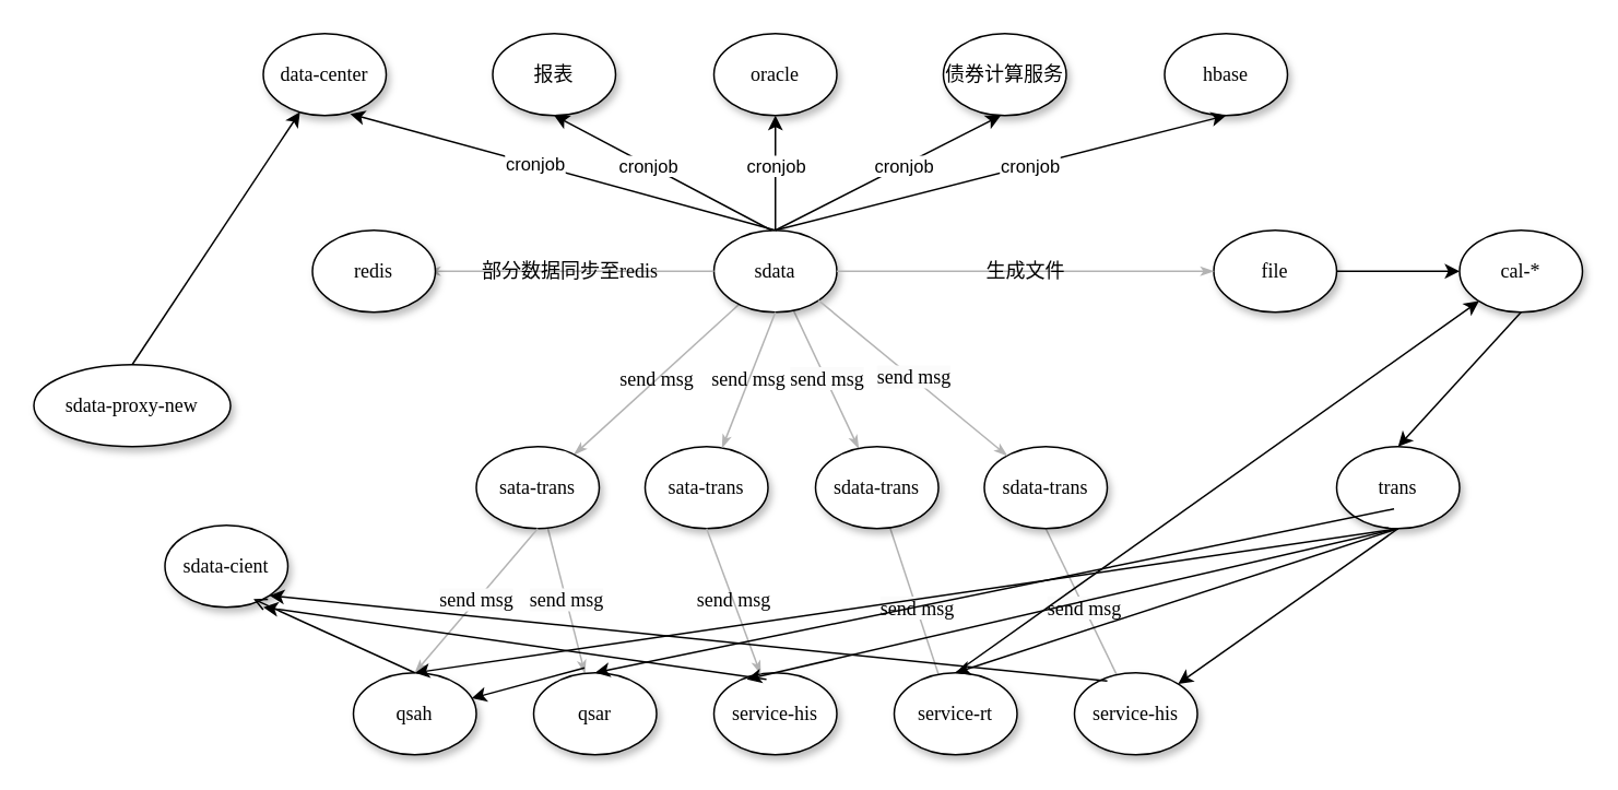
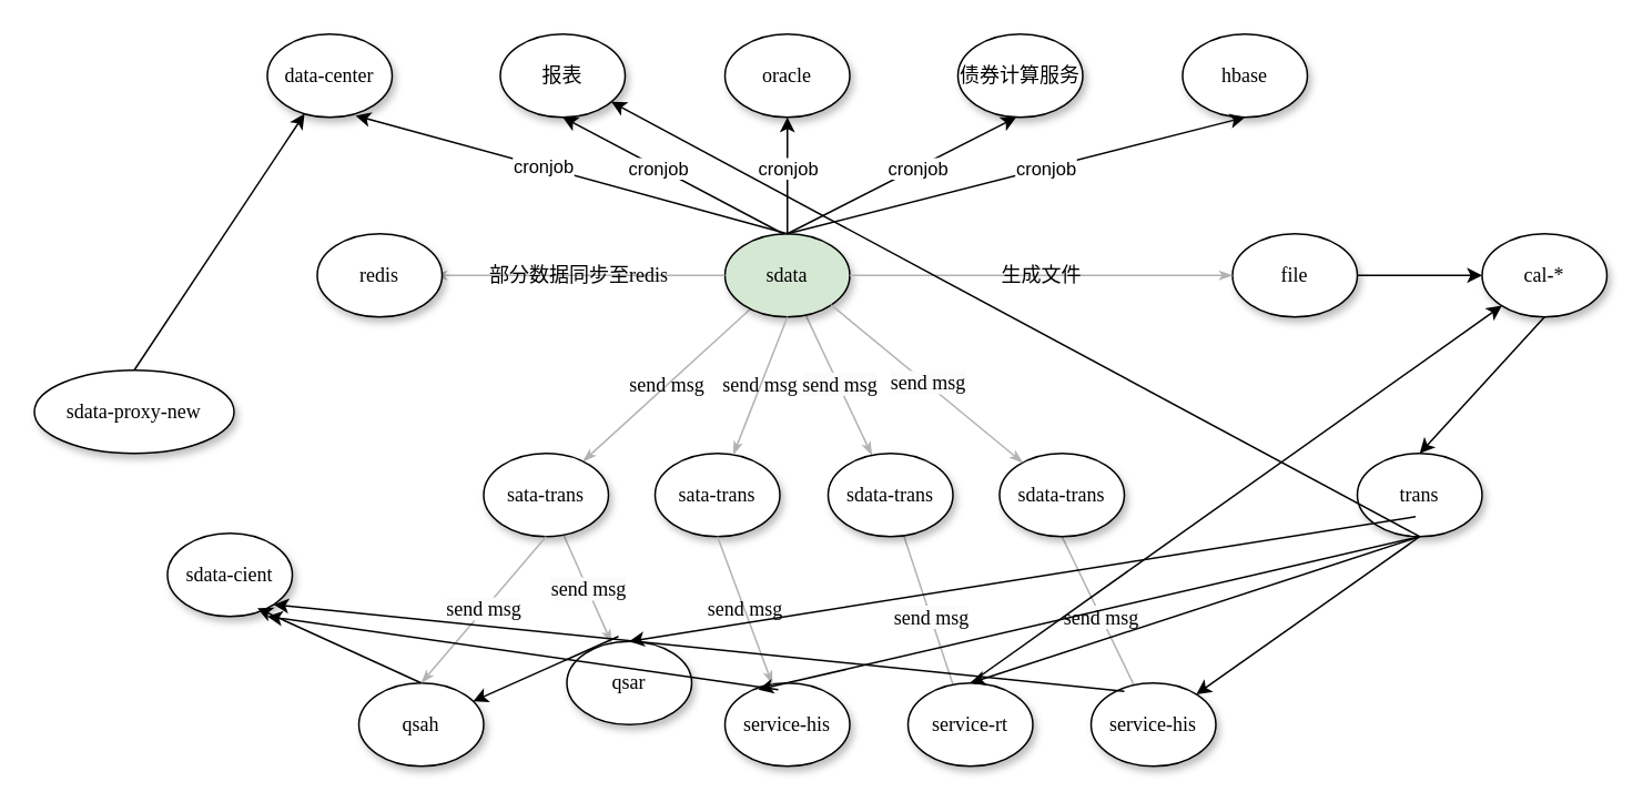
  <mxCell id="0" />
  <mxCell id="1" parent="0" />
  <mxCell id="2" value="send msg" style="edgeStyle=none;rounded=1;html=1;labelBackgroundColor=none;startArrow=none;startFill=0;startSize=5;endArrow=classicThin;endFill=1;endSize=5;jettySize=auto;orthogonalLoop=1;strokeColor=#B3B3B3;strokeWidth=1;fontFamily=Verdana;fontSize=12" parent="1" source="4" target="8" edge="1"><mxGeometry relative="1" as="geometry" /></mxCell>
  <mxCell id="3" value="&lt;meta charset=&quot;utf-8&quot;&gt;&lt;span style=&quot;color: rgb(0, 0, 0); font-family: Verdana; font-size: 12px; font-style: normal; font-variant-ligatures: normal; font-variant-caps: normal; font-weight: 400; letter-spacing: normal; orphans: 2; text-align: center; text-indent: 0px; text-transform: none; widows: 2; word-spacing: 0px; -webkit-text-stroke-width: 0px; white-space: nowrap; background-color: rgb(251, 251, 251); text-decoration-thickness: initial; text-decoration-style: initial; text-decoration-color: initial; display: inline !important; float: none;&quot;&gt;send msg&lt;/span&gt;" style="edgeStyle=none;rounded=1;html=1;labelBackgroundColor=none;startArrow=none;startFill=0;startSize=5;endArrow=classicThin;endFill=1;endSize=5;jettySize=auto;orthogonalLoop=1;strokeColor=#B3B3B3;strokeWidth=1;fontFamily=Verdana;fontSize=12" parent="1" source="4" target="6" edge="1"><mxGeometry relative="1" as="geometry" /></mxCell>
- <mxCell id="4" value="sdata" style="ellipse;whiteSpace=wrap;html=1;rounded=0;shadow=1;comic=0;labelBackgroundColor=none;strokeWidth=1;fontFamily=Verdana;fontSize=12;align=center;" parent="1" vertex="1"><mxGeometry x="435" y="140" width="75" height="50" as="geometry" /></mxCell>
+ <mxCell id="4" value="sdata" style="ellipse;whiteSpace=wrap;html=1;rounded=0;shadow=1;comic=0;labelBackgroundColor=none;strokeWidth=1;fontFamily=Verdana;fontSize=12;align=center;fillColor=#d5e8d4;" parent="1" vertex="1"><mxGeometry x="435" y="140" width="75" height="50" as="geometry" /></mxCell>
  <mxCell id="5" value="&lt;meta charset=&quot;utf-8&quot;&gt;&lt;span style=&quot;color: rgb(0, 0, 0); font-family: Verdana; font-size: 12px; font-style: normal; font-variant-ligatures: normal; font-variant-caps: normal; font-weight: 400; letter-spacing: normal; orphans: 2; text-align: center; text-indent: 0px; text-transform: none; widows: 2; word-spacing: 0px; -webkit-text-stroke-width: 0px; white-space: nowrap; background-color: rgb(251, 251, 251); text-decoration-thickness: initial; text-decoration-style: initial; text-decoration-color: initial; display: inline !important; float: none;&quot;&gt;send msg&lt;/span&gt;" style="edgeStyle=none;rounded=1;html=1;labelBackgroundColor=none;startArrow=none;startFill=0;startSize=5;endArrow=classicThin;endFill=1;endSize=5;jettySize=auto;orthogonalLoop=1;strokeColor=#B3B3B3;strokeWidth=1;fontFamily=Verdana;fontSize=12;entryX=0.4;entryY=0.2;entryDx=0;entryDy=0;entryPerimeter=0;" parent="1" source="6" target="16" edge="1"><mxGeometry relative="1" as="geometry" /></mxCell>
  <mxCell id="6" value="sdata-trans" style="ellipse;whiteSpace=wrap;html=1;rounded=0;shadow=1;comic=0;labelBackgroundColor=none;strokeWidth=1;fontFamily=Verdana;fontSize=12;align=center;" parent="1" vertex="1"><mxGeometry x="497" y="272" width="75" height="50" as="geometry" /></mxCell>
  <mxCell id="7" value="&lt;meta charset=&quot;utf-8&quot;&gt;&lt;span style=&quot;color: rgb(0, 0, 0); font-family: Verdana; font-size: 12px; font-style: normal; font-variant-ligatures: normal; font-variant-caps: normal; font-weight: 400; letter-spacing: normal; orphans: 2; text-align: center; text-indent: 0px; text-transform: none; widows: 2; word-spacing: 0px; -webkit-text-stroke-width: 0px; white-space: nowrap; background-color: rgb(251, 251, 251); text-decoration-thickness: initial; text-decoration-style: initial; text-decoration-color: initial; display: inline !important; float: none;&quot;&gt;send msg&lt;/span&gt;" style="edgeStyle=none;rounded=1;html=1;labelBackgroundColor=none;startArrow=none;startFill=0;startSize=5;endArrow=classicThin;endFill=1;endSize=5;jettySize=auto;orthogonalLoop=1;strokeColor=#B3B3B3;strokeWidth=1;fontFamily=Verdana;fontSize=12" parent="1" source="8" target="15" edge="1"><mxGeometry relative="1" as="geometry" /></mxCell>
  <mxCell id="8" value="sata-trans" style="ellipse;whiteSpace=wrap;html=1;rounded=0;shadow=1;comic=0;labelBackgroundColor=none;strokeWidth=1;fontFamily=Verdana;fontSize=12;align=center;" parent="1" vertex="1"><mxGeometry x="290" y="272" width="75" height="50" as="geometry" /></mxCell>
  <mxCell id="9" value="service-his" style="ellipse;whiteSpace=wrap;html=1;rounded=0;shadow=1;comic=0;labelBackgroundColor=none;strokeWidth=1;fontFamily=Verdana;fontSize=12;align=center;" parent="1" vertex="1"><mxGeometry x="435" y="410" width="75" height="50" as="geometry" /></mxCell>
  <mxCell id="10" value="data-center" style="ellipse;whiteSpace=wrap;html=1;rounded=0;shadow=1;comic=0;labelBackgroundColor=none;strokeWidth=1;fontFamily=Verdana;fontSize=12;align=center;" vertex="1" parent="1"><mxGeometry x="160" y="20" width="75" height="50" as="geometry" /></mxCell>
  <mxCell id="11" value="报表" style="ellipse;whiteSpace=wrap;html=1;rounded=0;shadow=1;comic=0;labelBackgroundColor=none;strokeWidth=1;fontFamily=Verdana;fontSize=12;align=center;" vertex="1" parent="1"><mxGeometry x="300" y="20" width="75" height="50" as="geometry" /></mxCell>
  <mxCell id="12" value="oracle" style="ellipse;whiteSpace=wrap;html=1;rounded=0;shadow=1;comic=0;labelBackgroundColor=none;strokeWidth=1;fontFamily=Verdana;fontSize=12;align=center;" vertex="1" parent="1"><mxGeometry x="435" y="20" width="75" height="50" as="geometry" /></mxCell>
  <mxCell id="13" value="债券计算服务" style="ellipse;whiteSpace=wrap;html=1;rounded=0;shadow=1;comic=0;labelBackgroundColor=none;strokeWidth=1;fontFamily=Verdana;fontSize=12;align=center;" vertex="1" parent="1"><mxGeometry x="575" y="20" width="75" height="50" as="geometry" /></mxCell>
  <mxCell id="14" value="hbase" style="ellipse;whiteSpace=wrap;html=1;rounded=0;shadow=1;comic=0;labelBackgroundColor=none;strokeWidth=1;fontFamily=Verdana;fontSize=12;align=center;" vertex="1" parent="1"><mxGeometry x="710" y="20" width="75" height="50" as="geometry" /></mxCell>
- <mxCell id="15" value="qsar" style="ellipse;whiteSpace=wrap;html=1;rounded=0;shadow=1;comic=0;labelBackgroundColor=none;strokeWidth=1;fontFamily=Verdana;fontSize=12;align=center;" vertex="1" parent="1"><mxGeometry x="325" y="410" width="75" height="50" as="geometry" /></mxCell>
+ <mxCell id="15" value="qsar" style="ellipse;whiteSpace=wrap;html=1;rounded=0;shadow=1;comic=0;labelBackgroundColor=none;strokeWidth=1;fontFamily=Verdana;fontSize=12;align=center;" vertex="1" parent="1"><mxGeometry x="340" y="385" width="75" height="50" as="geometry" /></mxCell>
  <mxCell id="16" value="service-rt" style="ellipse;whiteSpace=wrap;html=1;rounded=0;shadow=1;comic=0;labelBackgroundColor=none;strokeWidth=1;fontFamily=Verdana;fontSize=12;align=center;" vertex="1" parent="1"><mxGeometry x="545" y="410" width="75" height="50" as="geometry" /></mxCell>
  <mxCell id="17" value="sata-trans" style="ellipse;whiteSpace=wrap;html=1;rounded=0;shadow=1;comic=0;labelBackgroundColor=none;strokeWidth=1;fontFamily=Verdana;fontSize=12;align=center;" vertex="1" parent="1"><mxGeometry x="393" y="272" width="75" height="50" as="geometry" /></mxCell>
  <mxCell id="18" value="send msg" style="edgeStyle=none;rounded=1;html=1;labelBackgroundColor=none;startArrow=none;startFill=0;startSize=5;endArrow=classicThin;endFill=1;endSize=5;jettySize=auto;orthogonalLoop=1;strokeColor=#B3B3B3;strokeWidth=1;fontFamily=Verdana;fontSize=12;exitX=0.5;exitY=1;exitDx=0;exitDy=0;" edge="1" parent="1" source="4" target="17"><mxGeometry relative="1" as="geometry"><mxPoint x="418" y="197" as="sourcePoint" /><mxPoint x="354" y="283" as="targetPoint" /></mxGeometry></mxCell>
  <mxCell id="19" value="send msg" style="edgeStyle=none;rounded=1;html=1;labelBackgroundColor=none;startArrow=none;startFill=0;startSize=5;endArrow=classicThin;endFill=1;endSize=5;jettySize=auto;orthogonalLoop=1;strokeColor=#B3B3B3;strokeWidth=1;fontFamily=Verdana;fontSize=12;exitX=0.5;exitY=1;exitDx=0;exitDy=0;" edge="1" parent="1" source="17" target="9"><mxGeometry relative="1" as="geometry"><mxPoint x="464" y="330" as="sourcePoint" /><mxPoint x="400" y="416" as="targetPoint" /></mxGeometry></mxCell>
  <mxCell id="20" value="&lt;meta charset=&quot;utf-8&quot;&gt;&lt;span style=&quot;color: rgb(0, 0, 0); font-family: Verdana; font-size: 12px; font-style: normal; font-variant-ligatures: normal; font-variant-caps: normal; font-weight: 400; letter-spacing: normal; orphans: 2; text-align: center; text-indent: 0px; text-transform: none; widows: 2; word-spacing: 0px; -webkit-text-stroke-width: 0px; white-space: nowrap; background-color: rgb(251, 251, 251); text-decoration-thickness: initial; text-decoration-style: initial; text-decoration-color: initial; display: inline !important; float: none;&quot;&gt;send msg&lt;/span&gt;" style="edgeStyle=none;rounded=1;html=1;labelBackgroundColor=none;startArrow=none;startFill=0;startSize=5;endArrow=classicThin;endFill=1;endSize=5;jettySize=auto;orthogonalLoop=1;strokeColor=#B3B3B3;strokeWidth=1;fontFamily=Verdana;fontSize=12;entryX=0.4;entryY=0.2;entryDx=0;entryDy=0;entryPerimeter=0;exitX=0.5;exitY=1;exitDx=0;exitDy=0;" edge="1" parent="1" target="21" source="22"><mxGeometry relative="1" as="geometry"><mxPoint x="643" y="322" as="sourcePoint" /></mxGeometry></mxCell>
  <mxCell id="21" value="service-his" style="ellipse;whiteSpace=wrap;html=1;rounded=0;shadow=1;comic=0;labelBackgroundColor=none;strokeWidth=1;fontFamily=Verdana;fontSize=12;align=center;" vertex="1" parent="1"><mxGeometry x="655" y="410" width="75" height="50" as="geometry" /></mxCell>
  <mxCell id="22" value="sdata-trans" style="ellipse;whiteSpace=wrap;html=1;rounded=0;shadow=1;comic=0;labelBackgroundColor=none;strokeWidth=1;fontFamily=Verdana;fontSize=12;align=center;" vertex="1" parent="1"><mxGeometry x="600" y="272" width="75" height="50" as="geometry" /></mxCell>
  <mxCell id="23" value="&lt;meta charset=&quot;utf-8&quot;&gt;&lt;span style=&quot;color: rgb(0, 0, 0); font-family: Verdana; font-size: 12px; font-style: normal; font-variant-ligatures: normal; font-variant-caps: normal; font-weight: 400; letter-spacing: normal; orphans: 2; text-align: center; text-indent: 0px; text-transform: none; widows: 2; word-spacing: 0px; -webkit-text-stroke-width: 0px; white-space: nowrap; background-color: rgb(251, 251, 251); text-decoration-thickness: initial; text-decoration-style: initial; text-decoration-color: initial; display: inline !important; float: none;&quot;&gt;send msg&lt;/span&gt;" style="edgeStyle=none;rounded=1;html=1;labelBackgroundColor=none;startArrow=none;startFill=0;startSize=5;endArrow=classicThin;endFill=1;endSize=5;jettySize=auto;orthogonalLoop=1;strokeColor=#B3B3B3;strokeWidth=1;fontFamily=Verdana;fontSize=12;exitX=1;exitY=1;exitDx=0;exitDy=0;" edge="1" parent="1" source="4" target="22"><mxGeometry relative="1" as="geometry"><mxPoint x="550" y="190" as="sourcePoint" /><mxPoint x="511" y="282" as="targetPoint" /></mxGeometry></mxCell>
  <mxCell id="24" value="qsah" style="ellipse;whiteSpace=wrap;html=1;rounded=0;shadow=1;comic=0;labelBackgroundColor=none;strokeWidth=1;fontFamily=Verdana;fontSize=12;align=center;" vertex="1" parent="1"><mxGeometry x="215" y="410" width="75" height="50" as="geometry" /></mxCell>
  <mxCell id="25" value="&lt;meta charset=&quot;utf-8&quot;&gt;&lt;span style=&quot;color: rgb(0, 0, 0); font-family: Verdana; font-size: 12px; font-style: normal; font-variant-ligatures: normal; font-variant-caps: normal; font-weight: 400; letter-spacing: normal; orphans: 2; text-align: center; text-indent: 0px; text-transform: none; widows: 2; word-spacing: 0px; -webkit-text-stroke-width: 0px; white-space: nowrap; background-color: rgb(251, 251, 251); text-decoration-thickness: initial; text-decoration-style: initial; text-decoration-color: initial; display: inline !important; float: none;&quot;&gt;send msg&lt;/span&gt;" style="edgeStyle=none;rounded=1;html=1;labelBackgroundColor=none;startArrow=none;startFill=0;startSize=5;endArrow=classicThin;endFill=1;endSize=5;jettySize=auto;orthogonalLoop=1;strokeColor=#B3B3B3;strokeWidth=1;fontFamily=Verdana;fontSize=12;entryX=0.5;entryY=0;entryDx=0;entryDy=0;exitX=0.5;exitY=1;exitDx=0;exitDy=0;" edge="1" parent="1" source="8" target="24"><mxGeometry relative="1" as="geometry"><mxPoint x="345" y="330" as="sourcePoint" /><mxPoint x="380" y="450" as="targetPoint" /></mxGeometry></mxCell>
  <mxCell id="26" value="" style="endArrow=classic;html=1;rounded=0;exitX=0.5;exitY=0;exitDx=0;exitDy=0;entryX=0.707;entryY=0.98;entryDx=0;entryDy=0;entryPerimeter=0;" edge="1" parent="1" source="4" target="10"><mxGeometry width="50" height="50" relative="1" as="geometry"><mxPoint x="325" y="180" as="sourcePoint" /><mxPoint x="375" y="130" as="targetPoint" /></mxGeometry></mxCell>
  <mxCell id="27" value="cronjob" style="edgeLabel;html=1;align=center;verticalAlign=middle;resizable=0;points=[];" vertex="1" connectable="0" parent="26"><mxGeometry x="0.129" relative="1" as="geometry"><mxPoint as="offset" /></mxGeometry></mxCell>
  <mxCell id="28" value="" style="endArrow=classic;html=1;rounded=0;entryX=0.5;entryY=1;entryDx=0;entryDy=0;" edge="1" parent="1" target="11"><mxGeometry width="50" height="50" relative="1" as="geometry"><mxPoint x="470" y="140" as="sourcePoint" /><mxPoint x="223" y="79" as="targetPoint" /></mxGeometry></mxCell>
  <mxCell id="29" value="cronjob" style="edgeLabel;html=1;align=center;verticalAlign=middle;resizable=0;points=[];" vertex="1" connectable="0" parent="28"><mxGeometry x="0.129" relative="1" as="geometry"><mxPoint as="offset" /></mxGeometry></mxCell>
  <mxCell id="30" value="" style="endArrow=classic;html=1;rounded=0;entryX=0.5;entryY=1;entryDx=0;entryDy=0;exitX=0.5;exitY=0;exitDx=0;exitDy=0;" edge="1" parent="1" source="4" target="12"><mxGeometry width="50" height="50" relative="1" as="geometry"><mxPoint x="470" y="130" as="sourcePoint" /><mxPoint x="348" y="80" as="targetPoint" /></mxGeometry></mxCell>
  <mxCell id="31" value="cronjob" style="edgeLabel;html=1;align=center;verticalAlign=middle;resizable=0;points=[];" vertex="1" connectable="0" parent="30"><mxGeometry x="0.129" relative="1" as="geometry"><mxPoint as="offset" /></mxGeometry></mxCell>
  <mxCell id="32" value="" style="endArrow=classic;html=1;rounded=0;exitX=0.5;exitY=0;exitDx=0;exitDy=0;" edge="1" parent="1" source="4"><mxGeometry width="50" height="50" relative="1" as="geometry"><mxPoint x="483" y="150" as="sourcePoint" /><mxPoint x="610" y="70" as="targetPoint" /></mxGeometry></mxCell>
  <mxCell id="33" value="cronjob" style="edgeLabel;html=1;align=center;verticalAlign=middle;resizable=0;points=[];" vertex="1" connectable="0" parent="32"><mxGeometry x="0.129" relative="1" as="geometry"><mxPoint as="offset" /></mxGeometry></mxCell>
  <mxCell id="34" value="" style="endArrow=classic;html=1;rounded=0;entryX=0.5;entryY=1;entryDx=0;entryDy=0;exitX=0.5;exitY=0;exitDx=0;exitDy=0;" edge="1" parent="1" source="4" target="14"><mxGeometry width="50" height="50" relative="1" as="geometry"><mxPoint x="470" y="140" as="sourcePoint" /><mxPoint x="623" y="80" as="targetPoint" /></mxGeometry></mxCell>
  <mxCell id="35" value="cronjob" style="edgeLabel;html=1;align=center;verticalAlign=middle;resizable=0;points=[];" vertex="1" connectable="0" parent="34"><mxGeometry x="0.129" relative="1" as="geometry"><mxPoint as="offset" /></mxGeometry></mxCell>
  <mxCell id="36" value="file" style="ellipse;whiteSpace=wrap;html=1;rounded=0;shadow=1;comic=0;labelBackgroundColor=none;strokeWidth=1;fontFamily=Verdana;fontSize=12;align=center;" vertex="1" parent="1"><mxGeometry x="740" y="140" width="75" height="50" as="geometry" /></mxCell>
  <mxCell id="37" value="生成文件" style="edgeStyle=none;rounded=1;html=1;labelBackgroundColor=none;startArrow=none;startFill=0;startSize=5;endArrow=classicThin;endFill=1;endSize=5;jettySize=auto;orthogonalLoop=1;strokeColor=#B3B3B3;strokeWidth=1;fontFamily=Verdana;fontSize=12;exitX=1;exitY=0.5;exitDx=0;exitDy=0;" edge="1" parent="1" source="4" target="36"><mxGeometry relative="1" as="geometry"><mxPoint x="509" y="193" as="sourcePoint" /><mxPoint x="611" y="287" as="targetPoint" /></mxGeometry></mxCell>
  <mxCell id="38" value="cal-*" style="ellipse;whiteSpace=wrap;html=1;rounded=0;shadow=1;comic=0;labelBackgroundColor=none;strokeWidth=1;fontFamily=Verdana;fontSize=12;align=center;" vertex="1" parent="1"><mxGeometry x="890" y="140" width="75" height="50" as="geometry" /></mxCell>
  <mxCell id="39" value="" style="endArrow=classic;html=1;rounded=0;exitX=1;exitY=0.5;exitDx=0;exitDy=0;" edge="1" parent="1" source="36" target="38"><mxGeometry width="50" height="50" relative="1" as="geometry"><mxPoint x="610" y="200" as="sourcePoint" /><mxPoint x="660" y="150" as="targetPoint" /></mxGeometry></mxCell>
  <mxCell id="40" value="" style="endArrow=classic;html=1;rounded=0;exitX=0.5;exitY=1;exitDx=0;exitDy=0;entryX=0.5;entryY=0;entryDx=0;entryDy=0;" edge="1" parent="1" source="38" target="41"><mxGeometry width="50" height="50" relative="1" as="geometry"><mxPoint x="910" y="320" as="sourcePoint" /><mxPoint x="850" y="260" as="targetPoint" /></mxGeometry></mxCell>
  <mxCell id="41" value="trans" style="ellipse;whiteSpace=wrap;html=1;rounded=0;shadow=1;comic=0;labelBackgroundColor=none;strokeWidth=1;fontFamily=Verdana;fontSize=12;align=center;" vertex="1" parent="1"><mxGeometry x="815" y="272" width="75" height="50" as="geometry" /></mxCell>
  <mxCell id="42" value="" style="endArrow=classic;html=1;rounded=0;exitX=0.5;exitY=1;exitDx=0;exitDy=0;" edge="1" parent="1" source="41" target="21"><mxGeometry width="50" height="50" relative="1" as="geometry"><mxPoint x="938" y="200" as="sourcePoint" /><mxPoint x="863" y="270" as="targetPoint" /></mxGeometry></mxCell>
  <mxCell id="43" value="" style="endArrow=classic;html=1;rounded=0;exitX=0.5;exitY=1;exitDx=0;exitDy=0;entryX=0.5;entryY=0;entryDx=0;entryDy=0;" edge="1" parent="1" source="41" target="16"><mxGeometry width="50" height="50" relative="1" as="geometry"><mxPoint x="863" y="320" as="sourcePoint" /><mxPoint x="727" y="426" as="targetPoint" /></mxGeometry></mxCell>
  <mxCell id="44" value="" style="endArrow=classic;html=1;rounded=0;exitX=0.5;exitY=1;exitDx=0;exitDy=0;entryX=0.267;entryY=0.08;entryDx=0;entryDy=0;entryPerimeter=0;" edge="1" parent="1" source="41" target="9"><mxGeometry width="50" height="50" relative="1" as="geometry"><mxPoint x="863" y="320" as="sourcePoint" /><mxPoint x="593" y="420" as="targetPoint" /></mxGeometry></mxCell>
  <mxCell id="45" value="" style="endArrow=classic;html=1;rounded=0;entryX=0.5;entryY=0;entryDx=0;entryDy=0;" edge="1" parent="1" target="15"><mxGeometry width="50" height="50" relative="1" as="geometry"><mxPoint x="850" y="310" as="sourcePoint" /><mxPoint x="465" y="424" as="targetPoint" /></mxGeometry></mxCell>
- <mxCell id="46" value="" style="endArrow=classic;html=1;rounded=0;entryX=0.5;entryY=0;entryDx=0;entryDy=0;exitX=0.5;exitY=1;exitDx=0;exitDy=0;" edge="1" parent="1" source="41" target="24"><mxGeometry width="50" height="50" relative="1" as="geometry"><mxPoint x="860" y="320" as="sourcePoint" /><mxPoint x="373" y="420" as="targetPoint" /></mxGeometry></mxCell>
+ <mxCell id="46" value="" style="endArrow=classic;html=1;rounded=0;exitX=0.5;exitY=1;exitDx=0;exitDy=0;" edge="1" parent="1" source="41" target="11"><mxGeometry width="50" height="50" relative="1" as="geometry"><mxPoint x="860" y="320" as="sourcePoint" /><mxPoint x="373" y="420" as="targetPoint" /></mxGeometry></mxCell>
  <mxCell id="47" value="部分数据同步至redis" style="edgeStyle=none;rounded=1;html=1;labelBackgroundColor=none;startArrow=none;startFill=0;startSize=5;endArrow=classicThin;endFill=1;endSize=5;jettySize=auto;orthogonalLoop=1;strokeColor=#B3B3B3;strokeWidth=1;fontFamily=Verdana;fontSize=12;exitX=0;exitY=0.5;exitDx=0;exitDy=0;" edge="1" parent="1" source="4"><mxGeometry relative="1" as="geometry"><mxPoint x="520" y="175" as="sourcePoint" /><mxPoint x="260" y="165" as="targetPoint" /></mxGeometry></mxCell>
  <mxCell id="48" value="redis" style="ellipse;whiteSpace=wrap;html=1;rounded=0;shadow=1;comic=0;labelBackgroundColor=none;strokeWidth=1;fontFamily=Verdana;fontSize=12;align=center;" vertex="1" parent="1"><mxGeometry x="190" y="140" width="75" height="50" as="geometry" /></mxCell>
  <mxCell id="49" value="sdata-cient" style="ellipse;whiteSpace=wrap;html=1;rounded=0;shadow=1;comic=0;labelBackgroundColor=none;strokeWidth=1;fontFamily=Verdana;fontSize=12;align=center;" vertex="1" parent="1"><mxGeometry x="100" y="320" width="75" height="50" as="geometry" /></mxCell>
  <mxCell id="50" value="sdata-proxy-new" style="ellipse;whiteSpace=wrap;html=1;rounded=0;shadow=1;comic=0;labelBackgroundColor=none;strokeWidth=1;fontFamily=Verdana;fontSize=12;align=center;" vertex="1" parent="1"><mxGeometry x="20" y="222" width="120" height="50" as="geometry" /></mxCell>
  <mxCell id="51" value="" style="endArrow=classic;html=1;rounded=0;exitX=0.5;exitY=0;exitDx=0;exitDy=0;" edge="1" parent="1" source="50" target="10"><mxGeometry width="50" height="50" relative="1" as="geometry"><mxPoint x="130" y="333" as="sourcePoint" /><mxPoint x="90" y="282" as="targetPoint" /></mxGeometry></mxCell>
- <mxCell id="52" value="" style="endArrow=open;html=1;rounded=0;entryX=0.72;entryY=0.9;entryDx=0;entryDy=0;entryPerimeter=0;exitX=0.5;exitY=0;exitDx=0;exitDy=0;" edge="1" parent="1" source="24" target="49"><mxGeometry width="50" height="50" relative="1" as="geometry"><mxPoint x="160" y="480" as="sourcePoint" /><mxPoint x="210" y="430" as="targetPoint" /></mxGeometry></mxCell>
+ <mxCell id="52" value="" style="endArrow=classic;html=1;rounded=0;entryX=0.72;entryY=0.9;entryDx=0;entryDy=0;entryPerimeter=0;exitX=0.5;exitY=0;exitDx=0;exitDy=0;" edge="1" parent="1" source="24" target="49"><mxGeometry width="50" height="50" relative="1" as="geometry"><mxPoint x="160" y="480" as="sourcePoint" /><mxPoint x="210" y="430" as="targetPoint" /></mxGeometry></mxCell>
  <mxCell id="53" value="" style="endArrow=classic;html=1;rounded=0;exitX=0.413;exitY=-0.06;exitDx=0;exitDy=0;exitPerimeter=0;" edge="1" parent="1" source="15" target="24"><mxGeometry width="50" height="50" relative="1" as="geometry"><mxPoint x="263" y="420" as="sourcePoint" /><mxPoint x="160" y="370" as="targetPoint" /></mxGeometry></mxCell>
  <mxCell id="54" value="" style="endArrow=classic;html=1;rounded=0;exitX=0.427;exitY=0.08;exitDx=0;exitDy=0;exitPerimeter=0;" edge="1" parent="1" source="9"><mxGeometry width="50" height="50" relative="1" as="geometry"><mxPoint x="366" y="417" as="sourcePoint" /><mxPoint x="160" y="370" as="targetPoint" /></mxGeometry></mxCell>
  <mxCell id="55" value="" style="endArrow=classic;html=1;rounded=0;exitX=0.5;exitY=0;exitDx=0;exitDy=0;" edge="1" parent="1" source="16" target="38"><mxGeometry width="50" height="50" relative="1" as="geometry"><mxPoint x="477" y="424" as="sourcePoint" /><mxPoint x="170" y="380" as="targetPoint" /></mxGeometry></mxCell>
  <mxCell id="56" value="" style="endArrow=classic;html=1;rounded=0;exitX=0.267;exitY=0.1;exitDx=0;exitDy=0;entryX=1;entryY=1;entryDx=0;entryDy=0;exitPerimeter=0;" edge="1" parent="1" source="21" target="49"><mxGeometry width="50" height="50" relative="1" as="geometry"><mxPoint x="593" y="420" as="sourcePoint" /><mxPoint x="163" y="376" as="targetPoint" /></mxGeometry></mxCell>
